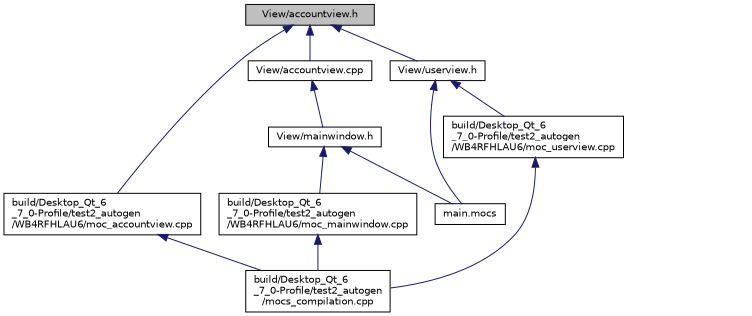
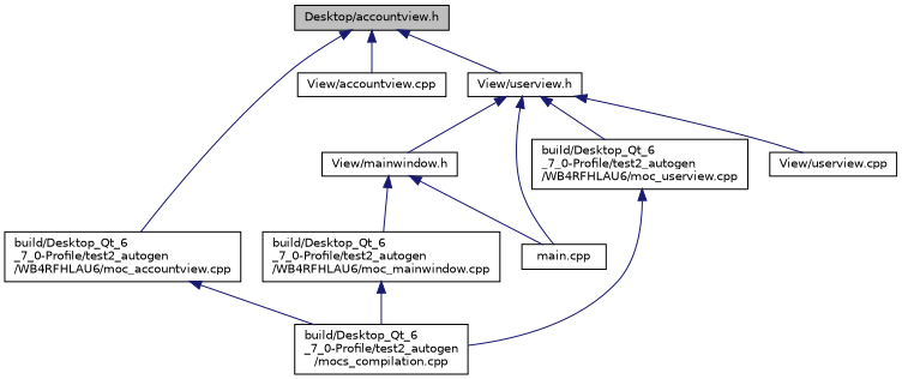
  digraph {
    fontname="DejaVu Sans"
    node [color=black fillcolor=white fontname="DejaVu Sans" fontsize=10 shape=record style=filled]
    edge [color=midnightblue dir=back fontname="DejaVu Sans" fontsize=10 labelfontname=Helvetica labelfontsize=10 style=solid]
-   n1 [fillcolor=grey75 fontcolor=black height=0.2 label="View/accountview.h" width=0.4]
+   n1 [fillcolor=grey75 fontcolor=black height=0.2 label="Desktop/accountview.h" width=0.4]
    n2 [height=0.2 label="build/Desktop_Qt_6\l_7_0-Profile/test2_autogen\l/WB4RFHLAU6/moc_accountview.cpp" width=0.4]
    n3 [height=0.2 label="View/accountview.cpp" width=0.4]
    n4 [height=0.2 label="View/userview.h" width=0.4]
    n5 [height=0.2 label="build/Desktop_Qt_6\l_7_0-Profile/test2_autogen\l/mocs_compilation.cpp" width=0.4]
-   n6 [height=0.2 label="main.mocs" width=0.4]
+   n6 [height=0.2 label="main.cpp" width=0.4]
    n7 [height=0.2 label="build/Desktop_Qt_6\l_7_0-Profile/test2_autogen\l/WB4RFHLAU6/moc_userview.cpp" width=0.4]
    n8 [height=0.2 label="View/mainwindow.h" width=0.4]
+   n9 [height=0.2 label="View/userview.cpp" width=0.4]
    n10 [height=0.2 label="build/Desktop_Qt_6\l_7_0-Profile/test2_autogen\l/WB4RFHLAU6/moc_mainwindow.cpp" width=0.4]
    n1 -> n2
    n1 -> n3
    n1 -> n4
    n2 -> n5
    n4 -> n6
    n4 -> n7
-   n3 -> n8
+   n4 -> n8
+   n4 -> n9
    n7 -> n5
    n8 -> n6
    n8 -> n10
    n10 -> n5
  }
